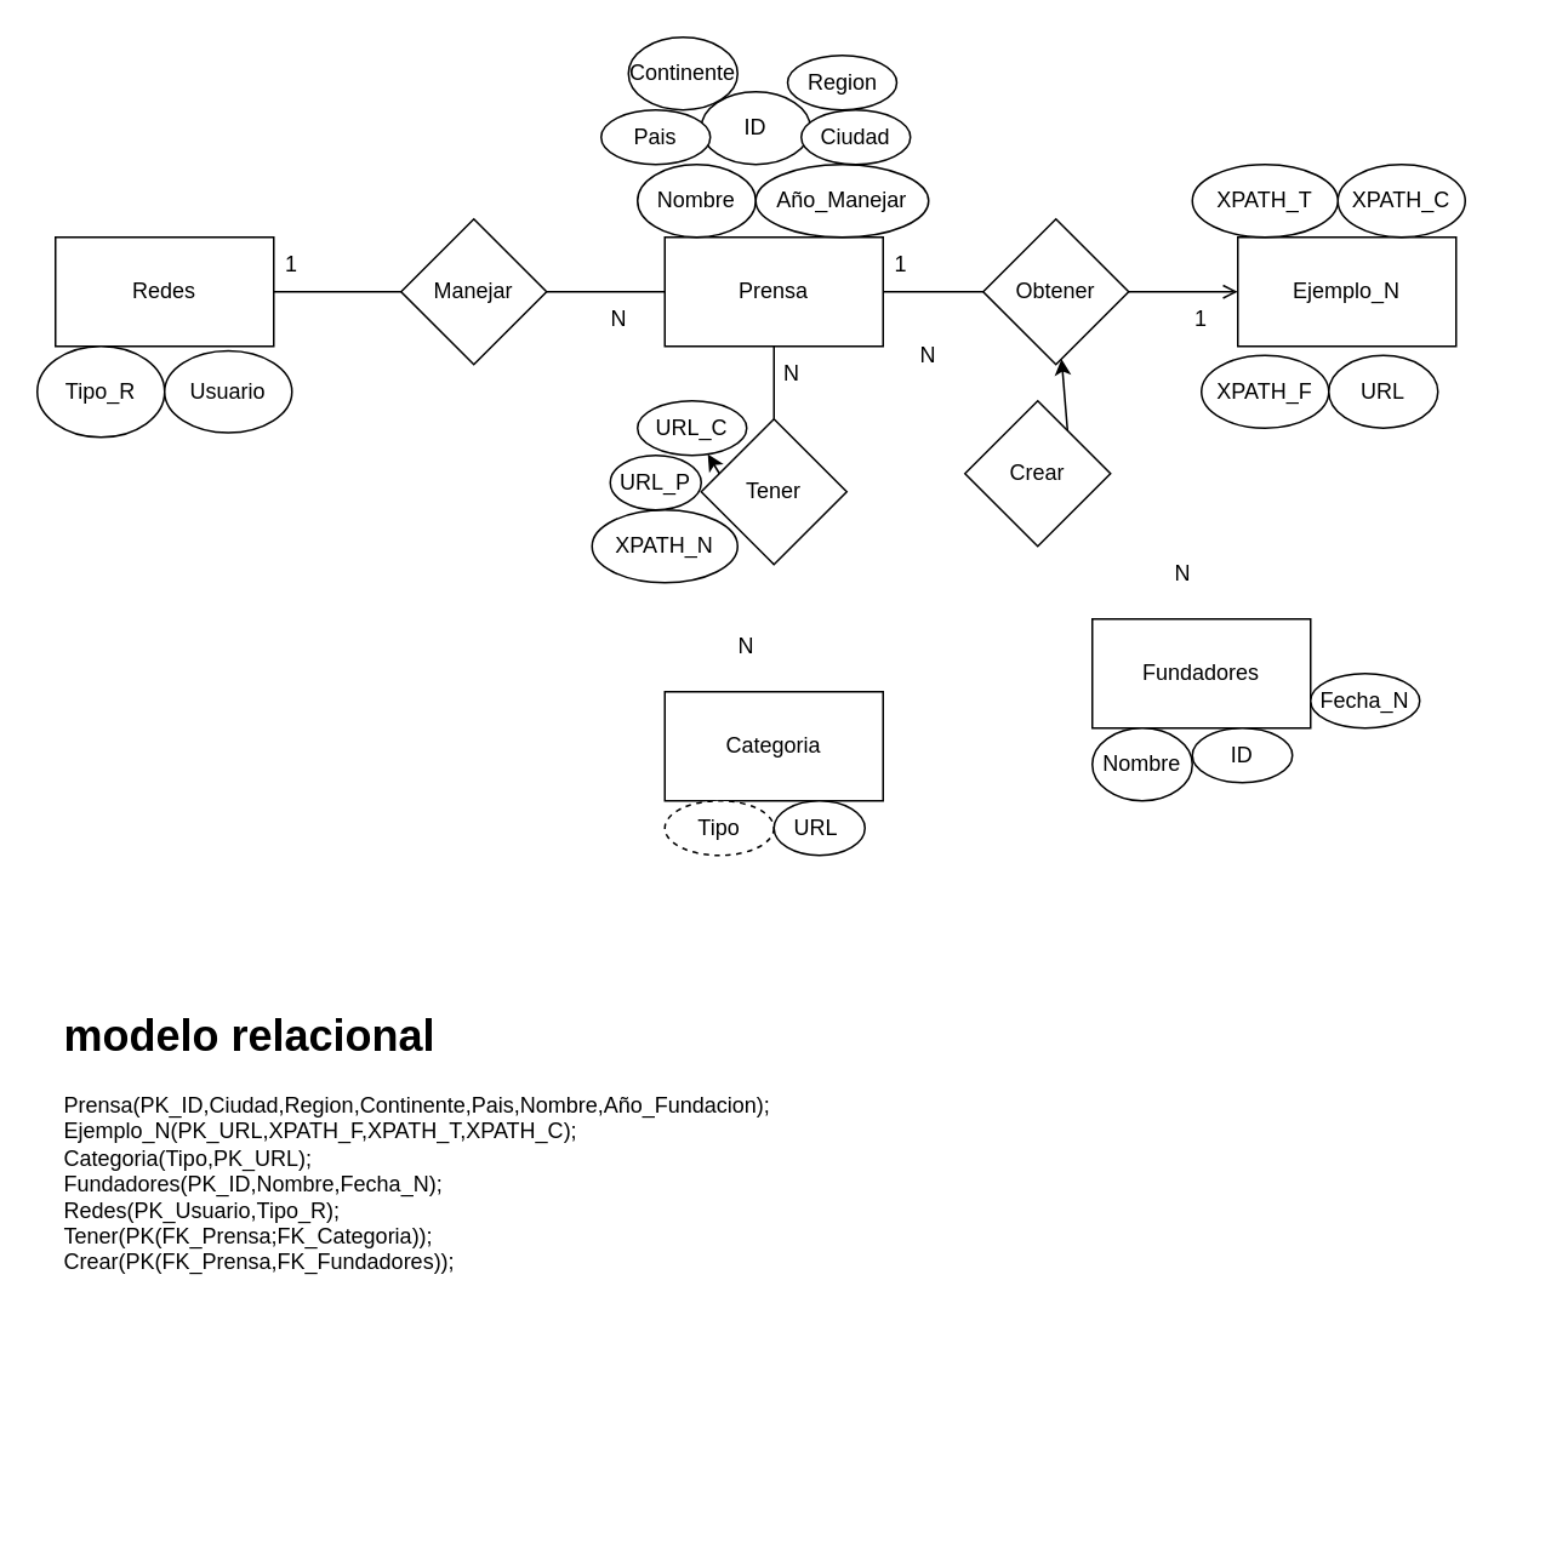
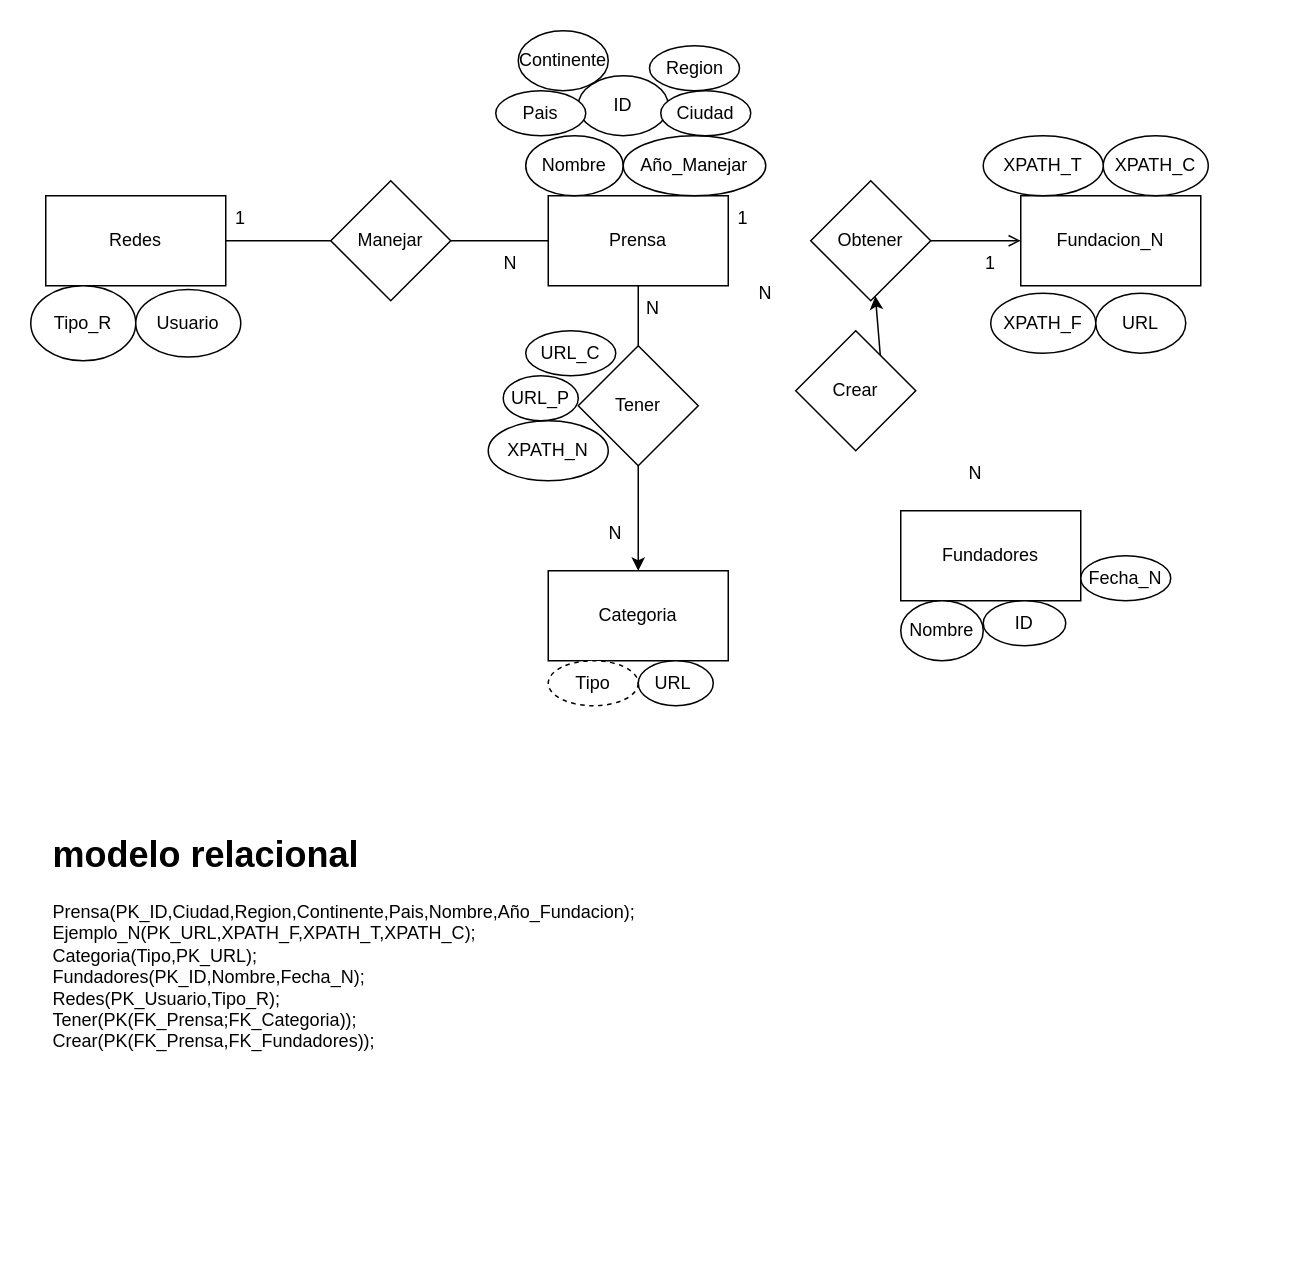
  <mxCell id="0" />
  <mxCell id="1" parent="0" />
- <mxCell id="2" style="edgeStyle=none;html=1;exitX=0.5;exitY=1;exitDx=0;exitDy=0;startArrow=none;" parent="1" source="19" target="45" edge="1"><mxGeometry relative="1" as="geometry" /></mxCell>
+ <mxCell id="2" style="edgeStyle=none;html=1;exitX=0.5;exitY=1;exitDx=0;exitDy=0;entryX=0.5;entryY=0;entryDx=0;entryDy=0;startArrow=none;" parent="1" source="19" target="6" edge="1"><mxGeometry relative="1" as="geometry" /></mxCell>
  <mxCell id="3" style="edgeStyle=none;html=1;exitX=1;exitY=1;exitDx=0;exitDy=0;startArrow=none;" parent="1" source="10" target="21" edge="1"><mxGeometry relative="1" as="geometry" /></mxCell>
  <mxCell id="4" style="edgeStyle=none;html=1;exitX=1;exitY=0.5;exitDx=0;exitDy=0;entryX=0;entryY=0.5;entryDx=0;entryDy=0;startArrow=none;endArrow=open;" parent="1" source="21" target="11" edge="1"><mxGeometry relative="1" as="geometry" /></mxCell>
  <mxCell id="5" value="Prensa" style="rounded=0;whiteSpace=wrap;html=1;" parent="1" vertex="1"><mxGeometry x="365" y="130" width="120" height="60" as="geometry" /></mxCell>
  <mxCell id="6" value="Categoria" style="rounded=0;whiteSpace=wrap;html=1;" parent="1" vertex="1"><mxGeometry x="365" y="380" width="120" height="60" as="geometry" /></mxCell>
  <mxCell id="7" value="Fundadores" style="rounded=0;whiteSpace=wrap;html=1;" parent="1" vertex="1"><mxGeometry x="600" y="340" width="120" height="60" as="geometry" /></mxCell>
  <mxCell id="8" value="Redes" style="rounded=0;whiteSpace=wrap;html=1;" parent="1" vertex="1"><mxGeometry x="30" y="130" width="120" height="60" as="geometry" /></mxCell>
  <mxCell id="9" value="" style="endArrow=none;html=1;exitX=1;exitY=0.5;exitDx=0;exitDy=0;startArrow=none;" parent="1" source="23" edge="1"><mxGeometry width="50" height="50" relative="1" as="geometry"><mxPoint x="315" y="210" as="sourcePoint" /><mxPoint x="365" y="160" as="targetPoint" /></mxGeometry></mxCell>
  <mxCell id="10" value="Crear" style="rhombus;whiteSpace=wrap;html=1;" parent="1" vertex="1"><mxGeometry x="530" y="220" width="80" height="80" as="geometry" /></mxCell>
- <mxCell id="11" value="Ejemplo_N" style="rounded=0;whiteSpace=wrap;html=1;" parent="1" vertex="1"><mxGeometry x="680" y="130" width="120" height="60" as="geometry" /></mxCell>
+ <mxCell id="11" value="Fundacion_N" style="rounded=0;whiteSpace=wrap;html=1;" parent="1" vertex="1"><mxGeometry x="680" y="130" width="120" height="60" as="geometry" /></mxCell>
  <mxCell id="12" value="Nombre" style="ellipse;whiteSpace=wrap;html=1;" parent="1" vertex="1"><mxGeometry x="350" y="90" width="65" height="40" as="geometry" /></mxCell>
  <mxCell id="13" value="Año_Manejar" style="ellipse;whiteSpace=wrap;html=1;" parent="1" vertex="1"><mxGeometry x="415" y="90" width="95" height="40" as="geometry" /></mxCell>
  <mxCell id="14" value="Tipo" style="ellipse;whiteSpace=wrap;html=1;dashed=1;" parent="1" vertex="1"><mxGeometry x="365" y="440" width="60" height="30" as="geometry" /></mxCell>
  <mxCell id="15" value="N" style="text;html=1;strokeColor=none;fillColor=none;align=center;verticalAlign=middle;whiteSpace=wrap;rounded=0;" parent="1" vertex="1"><mxGeometry x="405" y="190" width="60" height="30" as="geometry" /></mxCell>
  <mxCell id="16" value="N" style="text;html=1;strokeColor=none;fillColor=none;align=center;verticalAlign=middle;whiteSpace=wrap;rounded=0;" parent="1" vertex="1"><mxGeometry x="380" y="340" width="60" height="30" as="geometry" /></mxCell>
  <mxCell id="17" value="ID" style="ellipse;whiteSpace=wrap;html=1;" parent="1" vertex="1"><mxGeometry x="385" y="50" width="60" height="40" as="geometry" /></mxCell>
  <mxCell id="18" value="" style="edgeStyle=none;html=1;exitX=0.5;exitY=1;exitDx=0;exitDy=0;entryX=0.5;entryY=0;entryDx=0;entryDy=0;endArrow=none;" parent="1" source="5" target="19" edge="1"><mxGeometry relative="1" as="geometry"><mxPoint x="425" y="190" as="sourcePoint" /><mxPoint x="425" y="380" as="targetPoint" /></mxGeometry></mxCell>
  <mxCell id="19" value="Tener" style="rhombus;whiteSpace=wrap;html=1;" parent="1" vertex="1"><mxGeometry x="385" y="230" width="80" height="80" as="geometry" /></mxCell>
- <mxCell id="20" value="" style="edgeStyle=none;html=1;exitX=1;exitY=0.5;exitDx=0;exitDy=0;entryX=0;entryY=0.5;entryDx=0;entryDy=0;endArrow=none;" parent="1" source="5" target="21" edge="1"><mxGeometry relative="1" as="geometry"><mxPoint x="485" y="160" as="sourcePoint" /><mxPoint x="680" y="160" as="targetPoint" /></mxGeometry></mxCell>
  <mxCell id="21" value="Obtener" style="rhombus;whiteSpace=wrap;html=1;" parent="1" vertex="1"><mxGeometry x="540" y="120" width="80" height="80" as="geometry" /></mxCell>
  <mxCell id="22" value="" style="endArrow=none;html=1;exitX=1;exitY=0.5;exitDx=0;exitDy=0;" parent="1" source="8" target="23" edge="1"><mxGeometry width="50" height="50" relative="1" as="geometry"><mxPoint x="150" y="160" as="sourcePoint" /><mxPoint x="365" y="160" as="targetPoint" /></mxGeometry></mxCell>
  <mxCell id="23" value="Manejar" style="rhombus;whiteSpace=wrap;html=1;" parent="1" vertex="1"><mxGeometry x="220" y="120" width="80" height="80" as="geometry" /></mxCell>
  <mxCell id="24" value="N" style="text;html=1;strokeColor=none;fillColor=none;align=center;verticalAlign=middle;whiteSpace=wrap;rounded=0;" parent="1" vertex="1"><mxGeometry x="310" y="160" width="60" height="30" as="geometry" /></mxCell>
  <mxCell id="25" value="Tipo_R" style="ellipse;whiteSpace=wrap;html=1;" parent="1" vertex="1"><mxGeometry x="20" y="190" width="70" height="50" as="geometry" /></mxCell>
  <mxCell id="26" value="Usuario" style="ellipse;whiteSpace=wrap;html=1;" parent="1" vertex="1"><mxGeometry x="90" y="192.5" width="70" height="45" as="geometry" /></mxCell>
  <mxCell id="27" value="1" style="text;html=1;strokeColor=none;fillColor=none;align=center;verticalAlign=middle;whiteSpace=wrap;rounded=0;" parent="1" vertex="1"><mxGeometry x="130" y="130" width="60" height="30" as="geometry" /></mxCell>
  <mxCell id="28" value="URL&amp;nbsp;" style="ellipse;whiteSpace=wrap;html=1;" parent="1" vertex="1"><mxGeometry x="425" y="440" width="50" height="30" as="geometry" /></mxCell>
  <mxCell id="29" value="1" style="text;html=1;strokeColor=none;fillColor=none;align=center;verticalAlign=middle;whiteSpace=wrap;rounded=0;" parent="1" vertex="1"><mxGeometry x="630" y="160" width="60" height="30" as="geometry" /></mxCell>
  <mxCell id="30" value="1" style="text;html=1;strokeColor=none;fillColor=none;align=center;verticalAlign=middle;whiteSpace=wrap;rounded=0;" parent="1" vertex="1"><mxGeometry x="465" y="130" width="60" height="30" as="geometry" /></mxCell>
  <mxCell id="31" value="N" style="text;html=1;strokeColor=none;fillColor=none;align=center;verticalAlign=middle;whiteSpace=wrap;rounded=0;" parent="1" vertex="1"><mxGeometry x="620" y="300" width="60" height="30" as="geometry" /></mxCell>
  <mxCell id="32" value="N" style="text;html=1;strokeColor=none;fillColor=none;align=center;verticalAlign=middle;whiteSpace=wrap;rounded=0;" parent="1" vertex="1"><mxGeometry x="480" y="180" width="60" height="30" as="geometry" /></mxCell>
  <mxCell id="33" value="Pais" style="ellipse;whiteSpace=wrap;html=1;" parent="1" vertex="1"><mxGeometry x="330" y="60" width="60" height="30" as="geometry" /></mxCell>
  <mxCell id="34" value="Continente" style="ellipse;whiteSpace=wrap;html=1;" parent="1" vertex="1"><mxGeometry x="345" y="20" width="60" height="40" as="geometry" /></mxCell>
  <mxCell id="35" value="Region" style="ellipse;whiteSpace=wrap;html=1;" parent="1" vertex="1"><mxGeometry x="432.5" y="30" width="60" height="30" as="geometry" /></mxCell>
  <mxCell id="36" value="Ciudad" style="ellipse;whiteSpace=wrap;html=1;" parent="1" vertex="1"><mxGeometry x="440" y="60" width="60" height="30" as="geometry" /></mxCell>
  <mxCell id="37" value="Nombre" style="ellipse;whiteSpace=wrap;html=1;" parent="1" vertex="1"><mxGeometry x="600" y="400" width="55" height="40" as="geometry" /></mxCell>
  <mxCell id="38" value="ID" style="ellipse;whiteSpace=wrap;html=1;" parent="1" vertex="1"><mxGeometry x="655" y="400" width="55" height="30" as="geometry" /></mxCell>
  <mxCell id="39" value="Fecha_N" style="ellipse;whiteSpace=wrap;html=1;" parent="1" vertex="1"><mxGeometry x="720" y="370" width="60" height="30" as="geometry" /></mxCell>
  <mxCell id="40" value="XPATH_F" style="ellipse;whiteSpace=wrap;html=1;" parent="1" vertex="1"><mxGeometry x="660" y="195" width="70" height="40" as="geometry" /></mxCell>
  <mxCell id="41" value="XPATH_C" style="ellipse;whiteSpace=wrap;html=1;" parent="1" vertex="1"><mxGeometry x="735" y="90" width="70" height="40" as="geometry" /></mxCell>
  <mxCell id="42" value="XPATH_T" style="ellipse;whiteSpace=wrap;html=1;" parent="1" vertex="1"><mxGeometry x="655" y="90" width="80" height="40" as="geometry" /></mxCell>
  <mxCell id="43" value="URL" style="ellipse;whiteSpace=wrap;html=1;" parent="1" vertex="1"><mxGeometry x="730" y="195" width="60" height="40" as="geometry" /></mxCell>
  <mxCell id="44" value="&lt;h1&gt;modelo relacional&lt;/h1&gt;&lt;div&gt;Prensa(PK_ID,Ciudad,Region,Continente,Pais,Nombre,Año_Fundacion);&lt;/div&gt;&lt;div&gt;Ejemplo_N(PK_URL,XPATH_F,XPATH_T,XPATH_C&lt;span style=&quot;background-color: initial;&quot;&gt;);&lt;/span&gt;&lt;/div&gt;&lt;div&gt;Categoria(Tipo,PK_URL);&lt;/div&gt;&lt;div&gt;Fundadores(PK_ID,Nombre,Fecha_N);&lt;/div&gt;&lt;div&gt;Redes(PK_Usuario,Tipo_R);&lt;/div&gt;&lt;div&gt;Tener(PK(FK_Prensa;FK_Categoria));&lt;/div&gt;&lt;div&gt;Crear(PK(FK_Prensa,FK_Fundadores));&lt;/div&gt;&lt;div&gt;&lt;br&gt;&lt;/div&gt;" style="text;html=1;strokeColor=none;fillColor=none;spacing=5;spacingTop=-20;whiteSpace=wrap;overflow=hidden;rounded=0;" parent="1" vertex="1"><mxGeometry x="30" y="550" width="810" height="280" as="geometry" /></mxCell>
  <mxCell id="45" value="URL_C" style="ellipse;whiteSpace=wrap;html=1;" vertex="1" parent="1"><mxGeometry x="350" y="220" width="60" height="30" as="geometry" /></mxCell>
  <mxCell id="46" value="XPATH_N" style="ellipse;whiteSpace=wrap;html=1;" vertex="1" parent="1"><mxGeometry x="325" y="280" width="80" height="40" as="geometry" /></mxCell>
  <mxCell id="47" value="URL_P" style="ellipse;whiteSpace=wrap;html=1;" vertex="1" parent="1"><mxGeometry x="335" y="250" width="50" height="30" as="geometry" /></mxCell>
